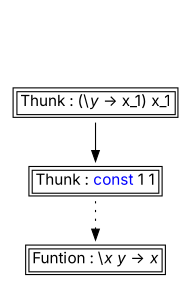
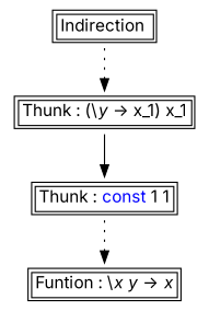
  digraph {
    fontname=Inter
    node [fontname=Inter shape=plaintext]
    edge [style=dotted fontname=Inter]
    n1 [label=<<TABLE ALIGN="LEFT"><TR><TD BALIGN="LEFT" ALIGN="LEFT">Funtion&nbsp;:&nbsp;\<I>x</I>&nbsp;<I>y</I>&nbsp;-&gt;&nbsp;<I>x</I><BR /></TD></TR></TABLE>>]
+   n2 [label=<<TABLE ALIGN="LEFT"><TR><TD BALIGN="LEFT" ALIGN="LEFT">Indirection&nbsp;<BR /></TD></TR></TABLE>>]
    n3 [label=<<TABLE ALIGN="LEFT"><TR><TD BALIGN="LEFT" ALIGN="LEFT">Thunk&nbsp;:&nbsp;(\<I>y</I>&nbsp;-&gt;&nbsp;x_1)&nbsp;x_1<BR /></TD></TR></TABLE>>]
    n4 [label=<<TABLE ALIGN="LEFT"><TR><TD BALIGN="LEFT" ALIGN="LEFT">Thunk&nbsp;:&nbsp;<FONT COLOR="blue">const</FONT>&nbsp;1&nbsp;1<BR /></TD></TR></TABLE>>]
+   n2 -> n3
    n3 -> n4 [style=solid]
    n4 -> n1
  }
